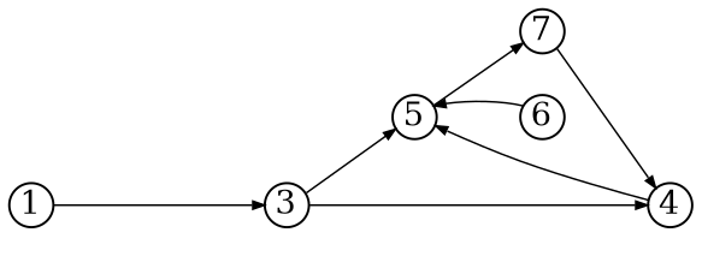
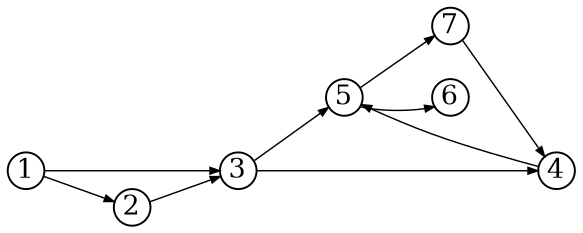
  digraph {
    rankdir=LR
    node [fixedsize=true shape=circle]
    edge [arrowsize=0.5 penwidth=0.75]
    5 [width=.26]
    7 [width=.26]
    6 [width=.26]
    4 [width=.26]
    3 [width=.26]
+   2 [width=.26]
    1 [width=.26]
    5 -> 7
-   6 -> 5
+   5 -> 6
    7 -> 4
    4 -> 5
    3 -> 5
    3 -> 4
+   2 -> 3
    1 -> 3
+   1 -> 2
  }
